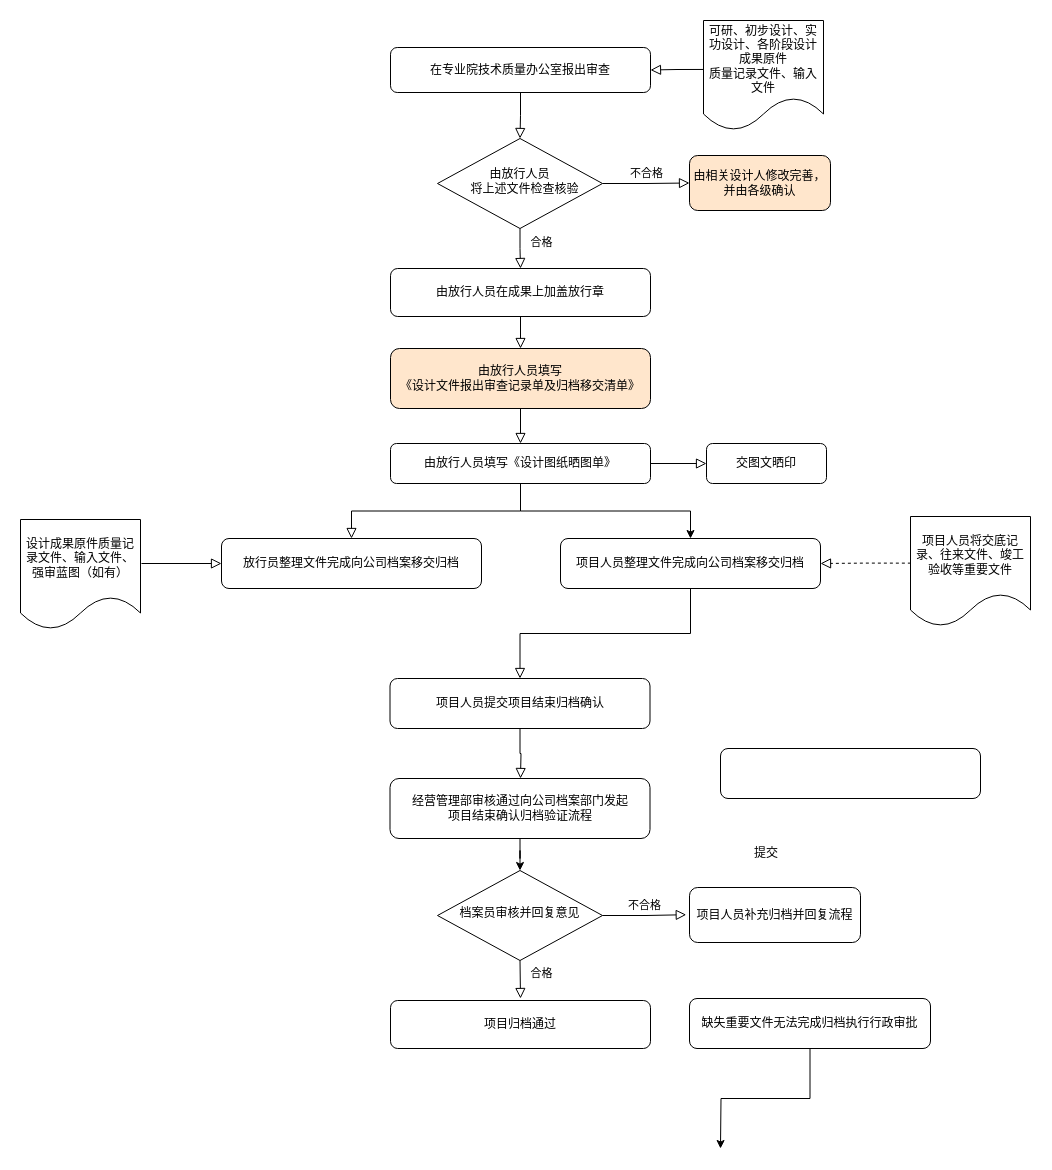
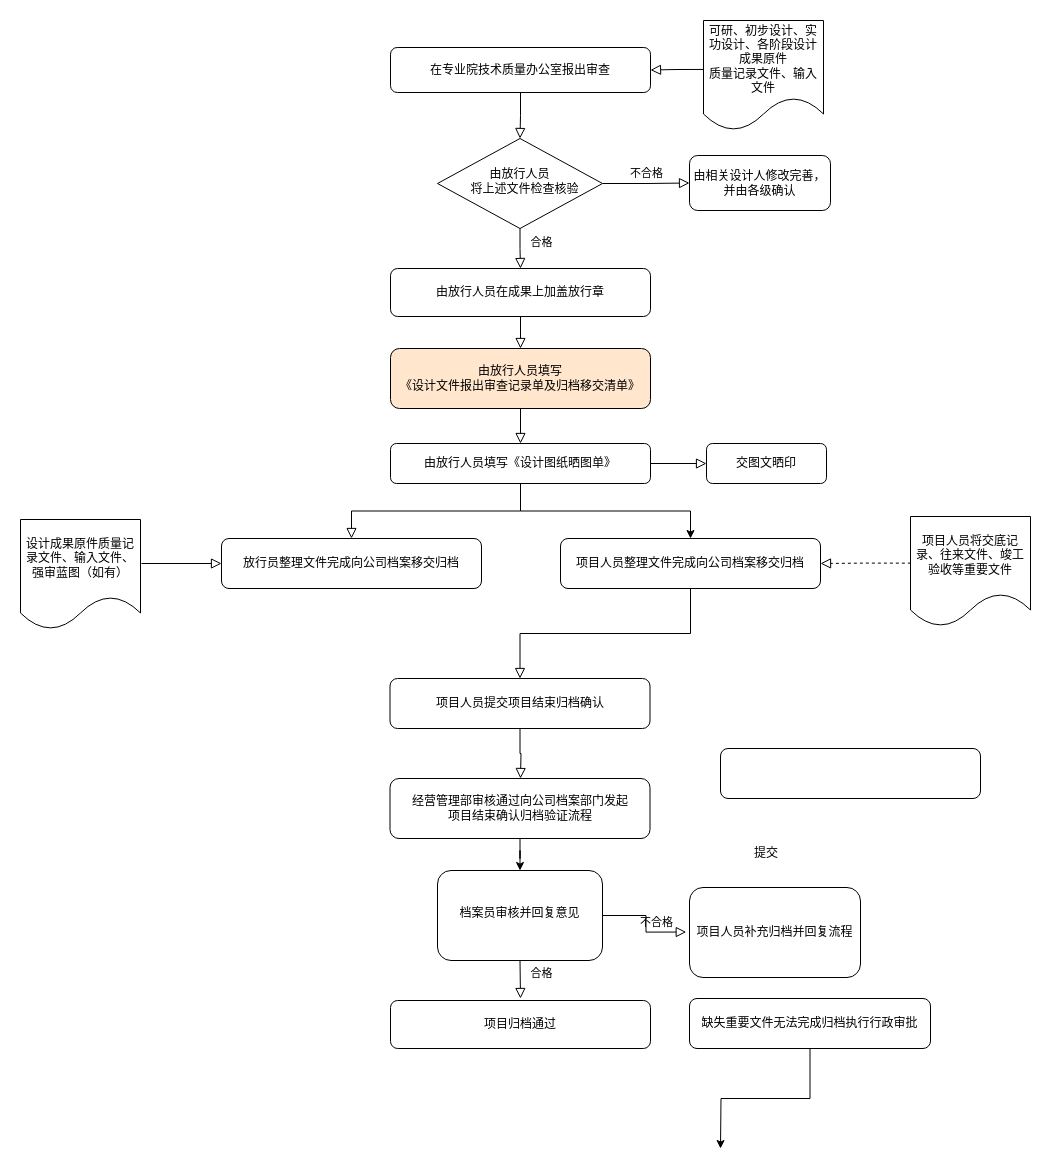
  <mxCell id="0" />
  <mxCell id="1" parent="0" />
  <mxCell id="2" value="" style="rounded=0;html=1;jettySize=auto;orthogonalLoop=1;fontSize=11;endArrow=block;endFill=0;endSize=8;strokeWidth=1;shadow=0;labelBackgroundColor=none;edgeStyle=orthogonalEdgeStyle;entryX=1;entryY=0.5;entryDx=0;entryDy=0;exitX=0.017;exitY=0.445;exitDx=0;exitDy=0;exitPerimeter=0;" parent="1" source="23" target="9" edge="1"><mxGeometry relative="1" as="geometry"><mxPoint x="505" y="18" as="sourcePoint" /></mxGeometry></mxCell>
  <mxCell id="3" value="合格" style="rounded=0;html=1;jettySize=auto;orthogonalLoop=1;fontSize=11;endArrow=block;endFill=0;endSize=8;strokeWidth=1;shadow=0;labelBackgroundColor=none;edgeStyle=orthogonalEdgeStyle;entryX=0.5;entryY=0;entryDx=0;entryDy=0;" parent="1" source="5" target="8" edge="1"><mxGeometry x="-0.322" y="21" relative="1" as="geometry"><mxPoint as="offset" /></mxGeometry></mxCell>
  <mxCell id="4" value="不合格" style="edgeStyle=orthogonalEdgeStyle;rounded=0;html=1;jettySize=auto;orthogonalLoop=1;fontSize=11;endArrow=block;endFill=0;endSize=8;strokeWidth=1;shadow=0;labelBackgroundColor=none;" parent="1" source="5" target="6" edge="1"><mxGeometry y="10" relative="1" as="geometry"><mxPoint as="offset" /></mxGeometry></mxCell>
  <mxCell id="5" value="由放行人员&lt;br&gt;&lt;div style=&quot;text-align: justify;&quot;&gt;&lt;span style=&quot;background-color: initial;&quot;&gt;&amp;nbsp; &amp;nbsp;将上述文件检查核验&lt;/span&gt;&lt;/div&gt;" style="rhombus;whiteSpace=wrap;html=1;shadow=0;fontFamily=Helvetica;fontSize=12;align=center;strokeWidth=1;spacing=6;spacingTop=-4;" parent="1" vertex="1"><mxGeometry x="437" y="138" width="165" height="90" as="geometry" /></mxCell>
- <mxCell id="6" value="由相关设计人修改完善，并由各级确认" style="rounded=1;whiteSpace=wrap;html=1;fontSize=12;glass=0;strokeWidth=1;shadow=0;fillColor=#ffe6cc;" parent="1" vertex="1"><mxGeometry x="689" y="155" width="141" height="55" as="geometry" /></mxCell>
+ <mxCell id="6" value="由相关设计人修改完善，并由各级确认" style="rounded=1;whiteSpace=wrap;html=1;fontSize=12;glass=0;strokeWidth=1;shadow=0;" parent="1" vertex="1"><mxGeometry x="689" y="155" width="141" height="55" as="geometry" /></mxCell>
  <mxCell id="7" value="由放行人员填写&lt;br&gt;《设计文件报出审查记录单及归档移交清单》" style="rounded=1;whiteSpace=wrap;html=1;fontSize=12;glass=0;strokeWidth=1;shadow=0;fillColor=#ffe6cc;" parent="1" vertex="1"><mxGeometry x="390" y="348" width="260" height="60" as="geometry" /></mxCell>
  <mxCell id="8" value="由放行人员在成果上加盖放行章" style="rounded=1;whiteSpace=wrap;html=1;fontSize=12;glass=0;strokeWidth=1;shadow=0;" parent="1" vertex="1"><mxGeometry x="390" y="268" width="260" height="48" as="geometry" /></mxCell>
  <mxCell id="9" value="在专业院技术质量办公室报出审查" style="rounded=1;whiteSpace=wrap;html=1;" vertex="1" parent="1"><mxGeometry x="390" y="47" width="260" height="45" as="geometry" /></mxCell>
  <mxCell id="10" value="" style="rounded=0;html=1;jettySize=auto;orthogonalLoop=1;fontSize=11;endArrow=block;endFill=0;endSize=8;strokeWidth=1;shadow=0;labelBackgroundColor=none;edgeStyle=orthogonalEdgeStyle;exitX=0.5;exitY=1;exitDx=0;exitDy=0;entryX=0.5;entryY=0;entryDx=0;entryDy=0;" edge="1" parent="1" source="9" target="5"><mxGeometry relative="1" as="geometry"><mxPoint x="350" y="203" as="sourcePoint" /><mxPoint x="280" y="178" as="targetPoint" /></mxGeometry></mxCell>
  <mxCell id="11" style="edgeStyle=orthogonalEdgeStyle;rounded=0;orthogonalLoop=1;jettySize=auto;html=1;" edge="1" parent="1" source="12" target="22"><mxGeometry relative="1" as="geometry" /></mxCell>
  <mxCell id="12" value="由放行人员填写《设计图纸晒图单》&lt;span style=&quot;color: rgba(0, 0, 0, 0); font-family: monospace; font-size: 0px; text-align: start;&quot;&gt;%3CmxGraphModel%3E%3Croot%3E%3CmxCell%20id%3D%220%22%2F%3E%3CmxCell%20id%3D%221%22%20parent%3D%220%22%2F%3E%3CmxCell%20id%3D%222%22%20value%3D%22%22%20style%3D%22rounded%3D0%3Bhtml%3D1%3BjettySize%3Dauto%3BorthogonalLoop%3D1%3BfontSize%3D11%3BendArrow%3Dblock%3BendFill%3D0%3BendSize%3D8%3BstrokeWidth%3D1%3Bshadow%3D0%3BlabelBackgroundColor%3Dnone%3BedgeStyle%3DorthogonalEdgeStyle%3BentryX%3D0.5%3BentryY%3D0%3BentryDx%3D0%3BentryDy%3D0%3BexitX%3D0.5%3BexitY%3D1%3BexitDx%3D0%3BexitDy%3D0%3B%22%20edge%3D%221%22%20parent%3D%221%22%3E%3CmxGeometry%20relative%3D%221%22%20as%3D%22geometry%22%3E%3CmxPoint%20x%3D%22380%22%20y%3D%22458%22%20as%3D%22sourcePoint%22%2F%3E%3CmxPoint%20x%3D%22300%22%20y%3D%22610%22%20as%3D%22targetPoint%22%2F%3E%3C%2FmxGeometry%3E%3C%2FmxCell%3E%3C%2Froot%3E%3C%2FmxGraphModel%3E&lt;/span&gt;" style="rounded=1;whiteSpace=wrap;html=1;fontSize=12;glass=0;strokeWidth=1;shadow=0;" vertex="1" parent="1"><mxGeometry x="390" y="443" width="260" height="40" as="geometry" /></mxCell>
  <mxCell id="13" value="" style="rounded=0;html=1;jettySize=auto;orthogonalLoop=1;fontSize=11;endArrow=block;endFill=0;endSize=8;strokeWidth=1;shadow=0;labelBackgroundColor=none;edgeStyle=orthogonalEdgeStyle;entryX=0.5;entryY=0;entryDx=0;entryDy=0;exitX=0.5;exitY=1;exitDx=0;exitDy=0;" edge="1" parent="1" source="8" target="7"><mxGeometry relative="1" as="geometry"><mxPoint x="594" y="458" as="sourcePoint" /><mxPoint x="489" y="508" as="targetPoint" /></mxGeometry></mxCell>
  <mxCell id="14" value="" style="rounded=0;html=1;jettySize=auto;orthogonalLoop=1;fontSize=11;endArrow=block;endFill=0;endSize=8;strokeWidth=1;shadow=0;labelBackgroundColor=none;edgeStyle=orthogonalEdgeStyle;exitX=0.5;exitY=1;exitDx=0;exitDy=0;" edge="1" parent="1" source="7" target="12"><mxGeometry relative="1" as="geometry"><mxPoint x="730" y="476" as="sourcePoint" /><mxPoint x="650" y="628" as="targetPoint" /></mxGeometry></mxCell>
  <mxCell id="15" value="" style="rounded=0;html=1;jettySize=auto;orthogonalLoop=1;fontSize=11;endArrow=block;endFill=0;endSize=8;strokeWidth=1;shadow=0;labelBackgroundColor=none;edgeStyle=orthogonalEdgeStyle;entryX=0;entryY=0.5;entryDx=0;entryDy=0;exitX=1;exitY=0.5;exitDx=0;exitDy=0;" edge="1" parent="1" source="12" target="16"><mxGeometry relative="1" as="geometry"><mxPoint x="600" y="608" as="sourcePoint" /><mxPoint x="630" y="750" as="targetPoint" /></mxGeometry></mxCell>
  <mxCell id="16" value="交图文晒印" style="rounded=1;whiteSpace=wrap;html=1;fontSize=12;glass=0;strokeWidth=1;shadow=0;" vertex="1" parent="1"><mxGeometry x="706" y="443" width="120" height="40" as="geometry" /></mxCell>
  <mxCell id="17" value="放行员整理文件完成向公司档案移交归档" style="rounded=1;whiteSpace=wrap;html=1;fontSize=12;glass=0;strokeWidth=1;shadow=0;" vertex="1" parent="1"><mxGeometry x="221" y="538" width="260" height="50" as="geometry" /></mxCell>
  <mxCell id="18" value="" style="rounded=0;html=1;jettySize=auto;orthogonalLoop=1;fontSize=11;endArrow=block;endFill=0;endSize=8;strokeWidth=1;shadow=0;labelBackgroundColor=none;edgeStyle=orthogonalEdgeStyle;entryX=0.5;entryY=0;entryDx=0;entryDy=0;exitX=0.5;exitY=1;exitDx=0;exitDy=0;" edge="1" parent="1" source="12" target="17"><mxGeometry relative="1" as="geometry"><mxPoint x="610" y="618" as="sourcePoint" /><mxPoint x="700" y="618" as="targetPoint" /></mxGeometry></mxCell>
  <mxCell id="19" value="项目人员提交项目结束归档确认" style="rounded=1;whiteSpace=wrap;html=1;fontSize=12;glass=0;strokeWidth=1;shadow=0;" vertex="1" parent="1"><mxGeometry x="389.5" y="678" width="260" height="50" as="geometry" /></mxCell>
  <mxCell id="20" value="项目人员将交底记录、往来文件、竣工验收等重要文件" style="shape=document;whiteSpace=wrap;html=1;boundedLbl=1;" vertex="1" parent="1"><mxGeometry x="910" y="516" width="120" height="110" as="geometry" /></mxCell>
  <mxCell id="21" value="" style="rounded=0;html=1;jettySize=auto;orthogonalLoop=1;fontSize=11;endArrow=block;endFill=0;endSize=8;strokeWidth=1;shadow=0;labelBackgroundColor=none;edgeStyle=orthogonalEdgeStyle;exitX=0.003;exitY=0.424;exitDx=0;exitDy=0;entryX=1;entryY=0.5;entryDx=0;entryDy=0;exitPerimeter=0;dashed=1;" edge="1" parent="1" source="20" target="22"><mxGeometry relative="1" as="geometry"><mxPoint x="4" y="588.5" as="sourcePoint" /><mxPoint x="44" y="588" as="targetPoint" /></mxGeometry></mxCell>
  <mxCell id="22" value="项目人员整理文件完成向公司档案移交归档" style="rounded=1;whiteSpace=wrap;html=1;" vertex="1" parent="1"><mxGeometry x="560" y="538" width="260" height="50" as="geometry" /></mxCell>
  <mxCell id="23" value="可研、初步设计、实功设计、各阶段设计成果原件&lt;br&gt;质量记录文件、输入文件" style="shape=document;whiteSpace=wrap;html=1;boundedLbl=1;" vertex="1" parent="1"><mxGeometry x="703" y="20" width="120" height="110" as="geometry" /></mxCell>
  <mxCell id="24" value="设计成果原件质量记录文件、输入文件、强审蓝图（如有）" style="shape=document;whiteSpace=wrap;html=1;boundedLbl=1;" vertex="1" parent="1"><mxGeometry x="20" y="519" width="120" height="110" as="geometry" /></mxCell>
  <mxCell id="25" value="" style="rounded=0;html=1;jettySize=auto;orthogonalLoop=1;fontSize=11;endArrow=block;endFill=0;endSize=8;strokeWidth=1;shadow=0;labelBackgroundColor=none;edgeStyle=orthogonalEdgeStyle;exitX=1.008;exitY=0.4;exitDx=0;exitDy=0;exitPerimeter=0;" edge="1" parent="1" source="24" target="17"><mxGeometry relative="1" as="geometry"><mxPoint x="69.04" y="127.95" as="sourcePoint" /><mxPoint x="4" y="562.97" as="targetPoint" /></mxGeometry></mxCell>
  <mxCell id="26" value="" style="rounded=0;html=1;jettySize=auto;orthogonalLoop=1;fontSize=11;endArrow=block;endFill=0;endSize=8;strokeWidth=1;shadow=0;labelBackgroundColor=none;edgeStyle=orthogonalEdgeStyle;entryX=0.5;entryY=0;entryDx=0;entryDy=0;exitX=0.5;exitY=1;exitDx=0;exitDy=0;" edge="1" parent="1" source="22" target="19"><mxGeometry relative="1" as="geometry"><mxPoint x="840" y="508" as="sourcePoint" /><mxPoint x="840" y="568" as="targetPoint" /></mxGeometry></mxCell>
  <mxCell id="27" style="edgeStyle=orthogonalEdgeStyle;rounded=0;orthogonalLoop=1;jettySize=auto;html=1;entryX=0.5;entryY=0;entryDx=0;entryDy=0;" edge="1" parent="1" source="28" target="30"><mxGeometry relative="1" as="geometry" /></mxCell>
  <mxCell id="28" value="经营管理部审核通过向公司档案部门发起&lt;br&gt;项目结束确认归档验证流程" style="rounded=1;whiteSpace=wrap;html=1;fontSize=12;glass=0;strokeWidth=1;shadow=0;" vertex="1" parent="1"><mxGeometry x="389.5" y="778" width="260" height="60" as="geometry" /></mxCell>
  <mxCell id="29" value="" style="rounded=1;whiteSpace=wrap;html=1;fontSize=12;glass=0;strokeWidth=1;shadow=0;" vertex="1" parent="1"><mxGeometry x="720" y="748" width="260" height="50" as="geometry" /></mxCell>
- <mxCell id="30" value="档案员审核并回复意见" style="rhombus;whiteSpace=wrap;html=1;shadow=0;fontFamily=Helvetica;fontSize=12;align=center;strokeWidth=1;spacing=6;spacingTop=-4;" vertex="1" parent="1"><mxGeometry x="437" y="870" width="165" height="90" as="geometry" /></mxCell>
- <mxCell id="31" value="项目人员补充归档并回复流程" style="rounded=1;whiteSpace=wrap;html=1;fontSize=12;glass=0;strokeWidth=1;shadow=0;" vertex="1" parent="1"><mxGeometry x="689" y="887" width="171" height="55" as="geometry" /></mxCell>
+ <mxCell id="30" value="档案员审核并回复意见" style="whiteSpace=wrap;html=1;shadow=0;fontFamily=Helvetica;fontSize=12;align=center;strokeWidth=1;spacing=6;spacingTop=-4;rounded=1;" vertex="1" parent="1"><mxGeometry x="437" y="870" width="165" height="90" as="geometry" /></mxCell>
+ <mxCell id="31" value="项目人员补充归档并回复流程" style="rounded=1;whiteSpace=wrap;html=1;fontSize=12;glass=0;strokeWidth=1;shadow=0;" vertex="1" parent="1"><mxGeometry x="689" y="887" width="171" height="90" as="geometry" /></mxCell>
  <mxCell id="32" value="项目归档通过" style="rounded=1;whiteSpace=wrap;html=1;fontSize=12;glass=0;strokeWidth=1;shadow=0;" vertex="1" parent="1"><mxGeometry x="390" y="1000" width="260" height="48" as="geometry" /></mxCell>
  <mxCell id="33" value="" style="rounded=0;html=1;jettySize=auto;orthogonalLoop=1;fontSize=11;endArrow=block;endFill=0;endSize=8;strokeWidth=1;shadow=0;labelBackgroundColor=none;edgeStyle=orthogonalEdgeStyle;exitX=0.5;exitY=1;exitDx=0;exitDy=0;" edge="1" parent="1" source="19"><mxGeometry relative="1" as="geometry"><mxPoint x="529.5" y="848" as="sourcePoint" /><mxPoint x="520" y="778" as="targetPoint" /></mxGeometry></mxCell>
  <mxCell id="34" value="提交" style="text;html=1;strokeColor=none;fillColor=none;align=center;verticalAlign=middle;whiteSpace=wrap;rounded=0;" vertex="1" parent="1"><mxGeometry x="736" y="838" width="60" height="30" as="geometry" /></mxCell>
  <mxCell id="35" style="edgeStyle=orthogonalEdgeStyle;rounded=0;orthogonalLoop=1;jettySize=auto;html=1;" edge="1" parent="1" source="36"><mxGeometry relative="1" as="geometry"><mxPoint x="720" y="1148" as="targetPoint" /></mxGeometry></mxCell>
  <mxCell id="36" value="缺失重要文件无法完成归档执行行政审批" style="rounded=1;whiteSpace=wrap;html=1;fontSize=12;glass=0;strokeWidth=1;shadow=0;" vertex="1" parent="1"><mxGeometry x="689" y="998" width="241" height="50" as="geometry" /></mxCell>
  <mxCell id="37" value="合格" style="rounded=0;html=1;jettySize=auto;orthogonalLoop=1;fontSize=11;endArrow=block;endFill=0;endSize=8;strokeWidth=1;shadow=0;labelBackgroundColor=none;edgeStyle=orthogonalEdgeStyle;exitX=0.5;exitY=1;exitDx=0;exitDy=0;" edge="1" parent="1" source="30"><mxGeometry x="-0.322" y="21" relative="1" as="geometry"><mxPoint as="offset" /><mxPoint x="520" y="968" as="sourcePoint" /><mxPoint x="520" y="998" as="targetPoint" /></mxGeometry></mxCell>
  <mxCell id="38" value="不合格" style="edgeStyle=orthogonalEdgeStyle;rounded=0;html=1;jettySize=auto;orthogonalLoop=1;fontSize=11;endArrow=block;endFill=0;endSize=8;strokeWidth=1;shadow=0;labelBackgroundColor=none;exitX=1;exitY=0.5;exitDx=0;exitDy=0;entryX=-0.019;entryY=0.495;entryDx=0;entryDy=0;entryPerimeter=0;" edge="1" parent="1" source="30" target="31"><mxGeometry y="10" relative="1" as="geometry"><mxPoint as="offset" /><mxPoint x="594" y="940.5" as="sourcePoint" /><mxPoint x="681" y="940" as="targetPoint" /></mxGeometry></mxCell>
